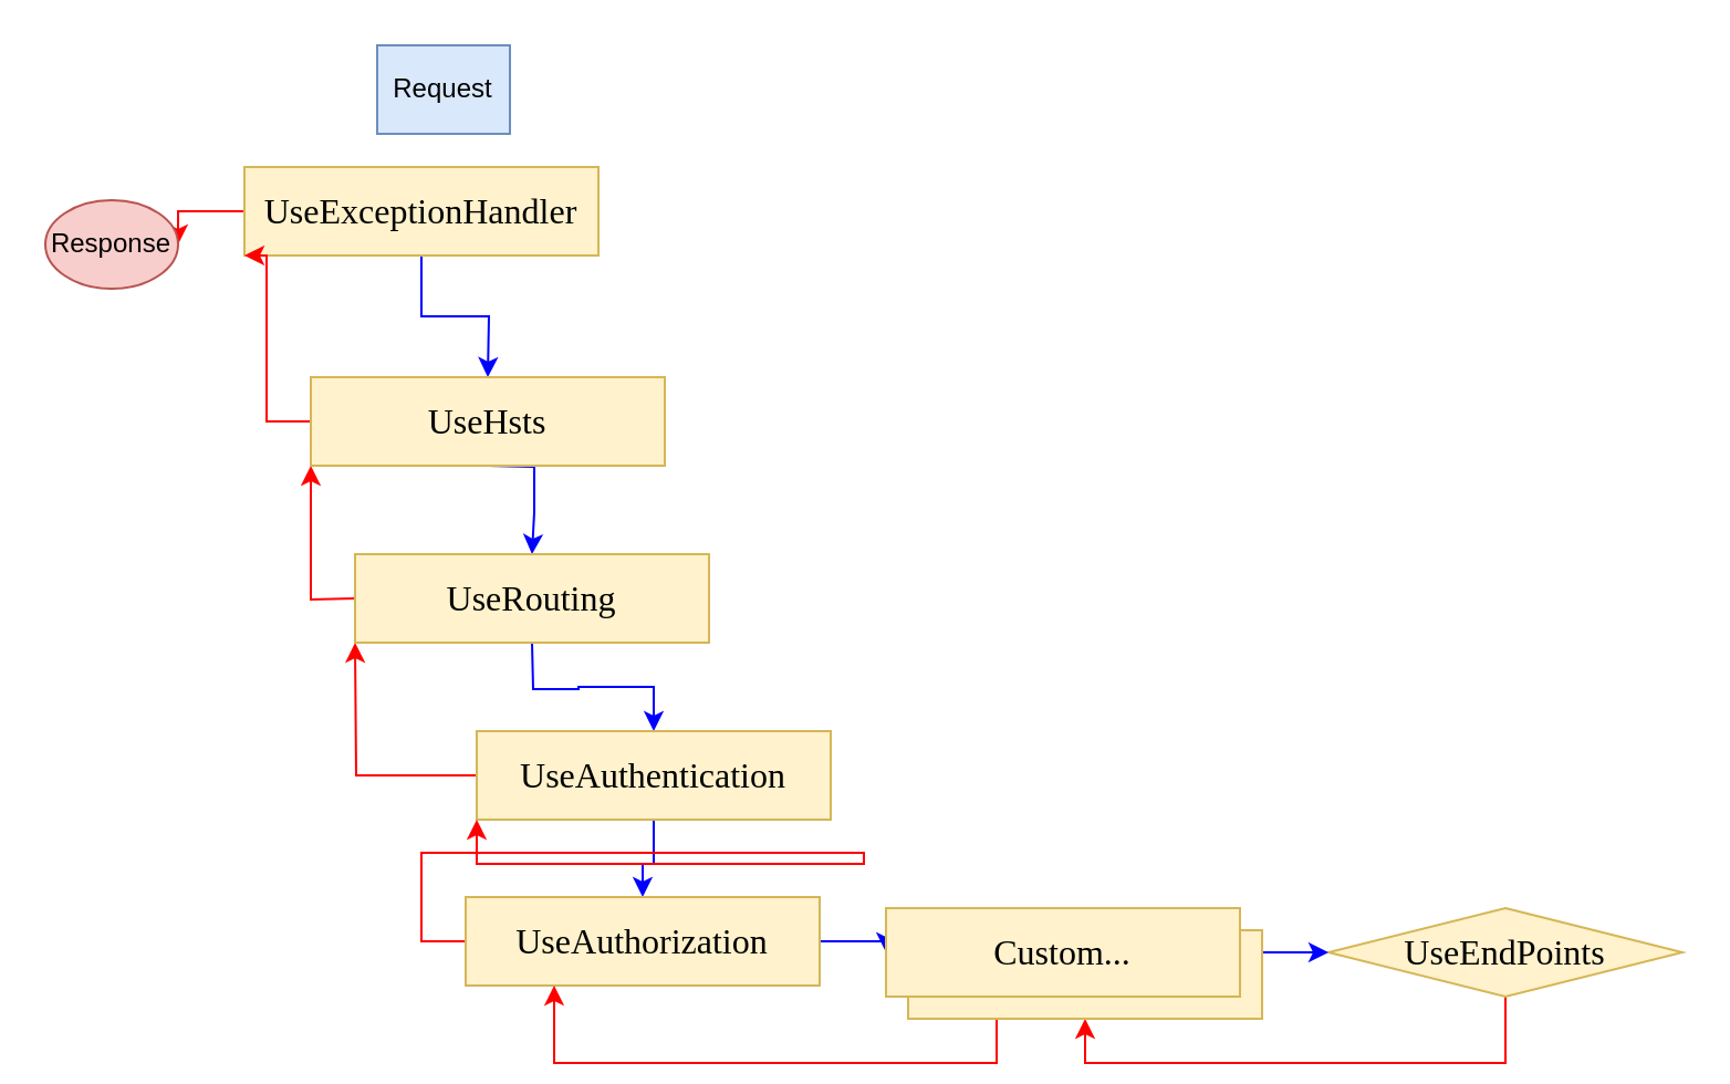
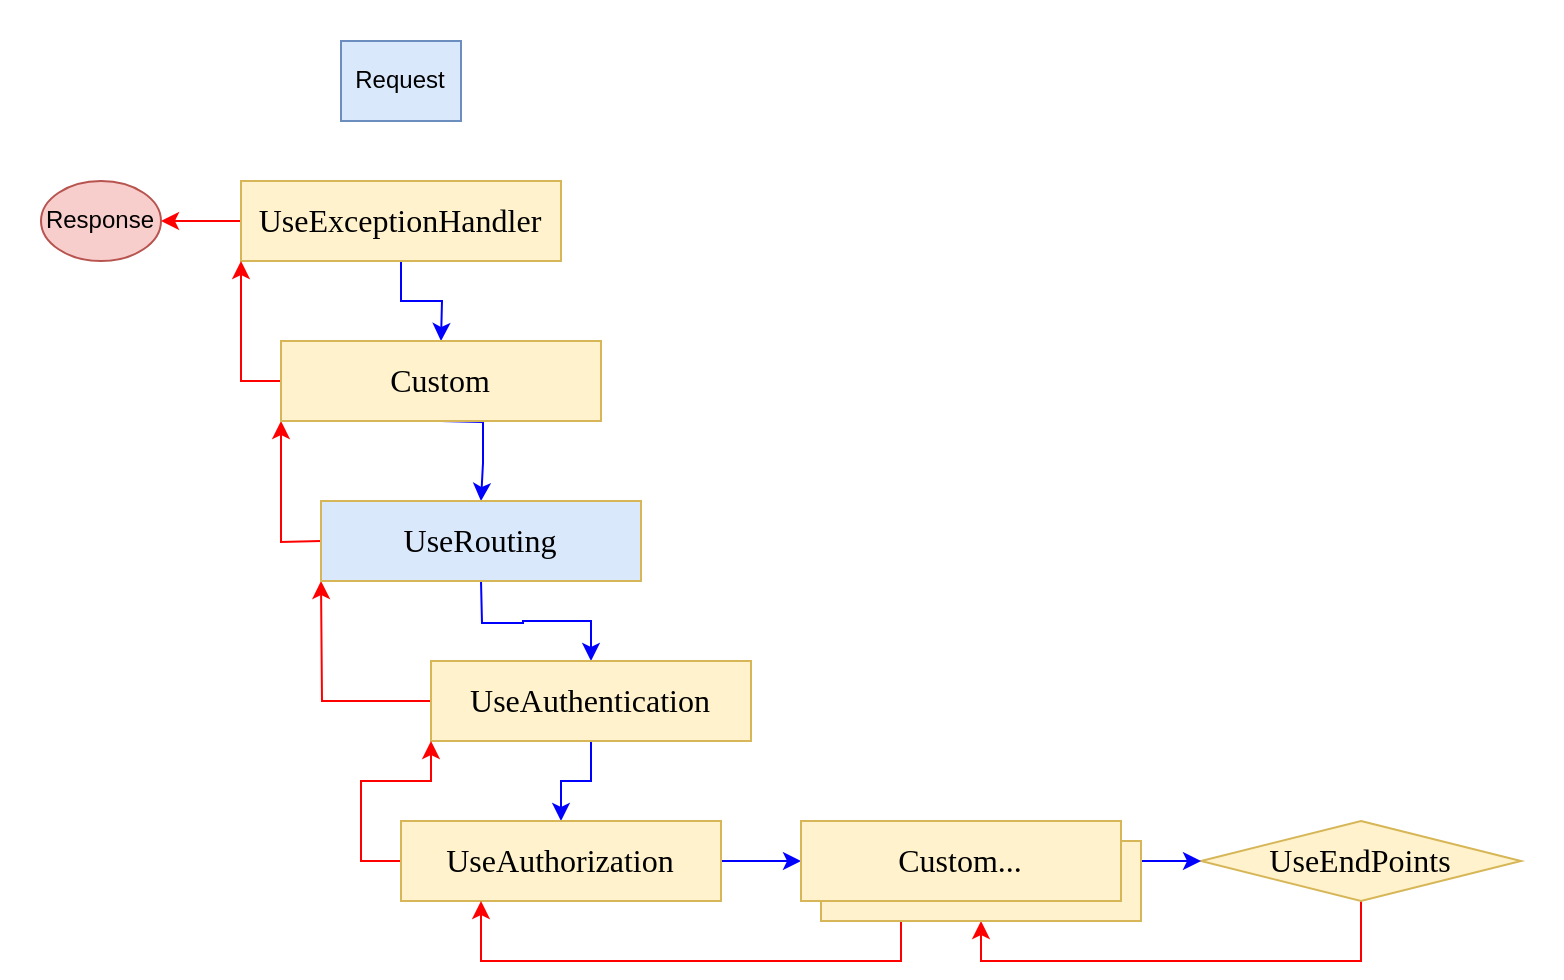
  <mxCell id="0" />
  <mxCell id="1" parent="0" />
  <mxCell id="2" style="edgeStyle=orthogonalEdgeStyle;rounded=0;orthogonalLoop=1;jettySize=auto;html=1;exitX=0;exitY=0.5;exitDx=0;exitDy=0;strokeColor=#FF0000;" parent="1" source="4" edge="1"><mxGeometry relative="1" as="geometry"><mxPoint x="80" y="110" as="targetPoint" /></mxGeometry></mxCell>
  <mxCell id="3" style="edgeStyle=orthogonalEdgeStyle;rounded=0;orthogonalLoop=1;jettySize=auto;html=1;exitX=0.5;exitY=1;exitDx=0;exitDy=0;entryX=0.5;entryY=0;entryDx=0;entryDy=0;strokeColor=#0000FF;" parent="1" source="4" edge="1"><mxGeometry relative="1" as="geometry"><mxPoint x="220" y="170" as="targetPoint" /></mxGeometry></mxCell>
- <mxCell id="4" value="&lt;div&gt;&lt;span style=&quot;font-size: 12pt; font-family: &amp;quot;Noto Sans KR&amp;quot;;&quot;&gt;UseExceptionHandler&lt;/span&gt;&lt;/div&gt;" style="rounded=0;whiteSpace=wrap;html=1;fillColor=#fff2cc;strokeColor=#d6b656;" parent="1" vertex="1"><mxGeometry x="110" y="75" width="160" height="40" as="geometry" /></mxCell>
+ <mxCell id="4" value="&lt;div&gt;&lt;span style=&quot;font-size: 12pt; font-family: &amp;quot;Noto Sans KR&amp;quot;;&quot;&gt;UseExceptionHandler&lt;/span&gt;&lt;/div&gt;" style="rounded=0;whiteSpace=wrap;html=1;fillColor=#fff2cc;strokeColor=#d6b656;" parent="1" vertex="1"><mxGeometry x="120" y="90" width="160" height="40" as="geometry" /></mxCell>
  <mxCell id="5" style="edgeStyle=orthogonalEdgeStyle;rounded=0;orthogonalLoop=1;jettySize=auto;html=1;exitX=0.5;exitY=1;exitDx=0;exitDy=0;entryX=0.5;entryY=0;entryDx=0;entryDy=0;strokeColor=#0000FF;" parent="1" target="9" edge="1"><mxGeometry relative="1" as="geometry"><mxPoint x="240" y="290" as="sourcePoint" /></mxGeometry></mxCell>
  <mxCell id="6" style="edgeStyle=orthogonalEdgeStyle;rounded=0;orthogonalLoop=1;jettySize=auto;html=1;exitX=0;exitY=0.5;exitDx=0;exitDy=0;entryX=0;entryY=1;entryDx=0;entryDy=0;strokeColor=#FF0000;" parent="1" edge="1"><mxGeometry relative="1" as="geometry"><mxPoint x="160" y="270" as="sourcePoint" /><mxPoint x="140" y="210" as="targetPoint" /></mxGeometry></mxCell>
  <mxCell id="7" style="edgeStyle=orthogonalEdgeStyle;rounded=0;orthogonalLoop=1;jettySize=auto;html=1;exitX=0.5;exitY=1;exitDx=0;exitDy=0;strokeColor=#0000FF;" parent="1" source="9" target="12" edge="1"><mxGeometry relative="1" as="geometry" /></mxCell>
  <mxCell id="8" style="edgeStyle=orthogonalEdgeStyle;rounded=0;orthogonalLoop=1;jettySize=auto;html=1;exitX=0;exitY=0.5;exitDx=0;exitDy=0;entryX=0;entryY=1;entryDx=0;entryDy=0;strokeColor=#FF0000;" parent="1" source="9" edge="1"><mxGeometry relative="1" as="geometry"><mxPoint x="160" y="290" as="targetPoint" /></mxGeometry></mxCell>
  <mxCell id="9" value="&lt;div&gt;&lt;span style=&quot;font-size: 12pt; font-family: &amp;quot;Noto Sans KR&amp;quot;;&quot;&gt;UseAuthentication&lt;/span&gt;&lt;/div&gt;" style="rounded=0;whiteSpace=wrap;html=1;fillColor=#fff2cc;strokeColor=#d6b656;" parent="1" vertex="1"><mxGeometry x="215" y="330" width="160" height="40" as="geometry" /></mxCell>
  <mxCell id="10" style="edgeStyle=orthogonalEdgeStyle;rounded=0;orthogonalLoop=1;jettySize=auto;html=1;exitX=0;exitY=0.5;exitDx=0;exitDy=0;entryX=0;entryY=1;entryDx=0;entryDy=0;strokeColor=#FF0000;" parent="1" source="12" target="9" edge="1"><mxGeometry relative="1" as="geometry" /></mxCell>
  <mxCell id="11" style="edgeStyle=orthogonalEdgeStyle;rounded=0;orthogonalLoop=1;jettySize=auto;html=1;exitX=1;exitY=0.5;exitDx=0;exitDy=0;strokeColor=#0000FF;" parent="1" source="12" edge="1"><mxGeometry relative="1" as="geometry"><mxPoint x="400" y="430" as="targetPoint" /></mxGeometry></mxCell>
- <mxCell id="12" value="&lt;div&gt;&lt;span style=&quot;font-size: 12pt; font-family: &amp;quot;Noto Sans KR&amp;quot;;&quot;&gt;UseAuthorization&lt;/span&gt;&lt;/div&gt;" style="rounded=0;whiteSpace=wrap;html=1;fillColor=#fff2cc;strokeColor=#d6b656;" parent="1" vertex="1"><mxGeometry x="210" y="405" width="160" height="40" as="geometry" /></mxCell>
+ <mxCell id="12" value="&lt;div&gt;&lt;span style=&quot;font-size: 12pt; font-family: &amp;quot;Noto Sans KR&amp;quot;;&quot;&gt;UseAuthorization&lt;/span&gt;&lt;/div&gt;" style="rounded=0;whiteSpace=wrap;html=1;fillColor=#fff2cc;strokeColor=#d6b656;" parent="1" vertex="1"><mxGeometry x="200" y="410" width="160" height="40" as="geometry" /></mxCell>
  <mxCell id="13" style="edgeStyle=orthogonalEdgeStyle;rounded=0;orthogonalLoop=1;jettySize=auto;html=1;exitX=0.5;exitY=1;exitDx=0;exitDy=0;entryX=0.5;entryY=0;entryDx=0;entryDy=0;strokeColor=#0000FF;" parent="1" edge="1"><mxGeometry relative="1" as="geometry"><mxPoint x="220" y="210" as="sourcePoint" /><mxPoint x="240" y="250" as="targetPoint" /></mxGeometry></mxCell>
  <mxCell id="14" style="edgeStyle=orthogonalEdgeStyle;rounded=0;orthogonalLoop=1;jettySize=auto;html=1;exitX=0;exitY=0.5;exitDx=0;exitDy=0;entryX=0;entryY=1;entryDx=0;entryDy=0;strokeColor=#FF0000;" parent="1" target="4" edge="1"><mxGeometry relative="1" as="geometry"><mxPoint x="140" y="190" as="sourcePoint" /><Array as="points"><mxPoint x="120" y="190" /></Array></mxGeometry></mxCell>
  <mxCell id="15" style="edgeStyle=orthogonalEdgeStyle;rounded=0;orthogonalLoop=1;jettySize=auto;html=1;exitX=0.5;exitY=1;exitDx=0;exitDy=0;strokeColor=#FF0000;entryX=0.5;entryY=1;entryDx=0;entryDy=0;" parent="1" source="16" target="21" edge="1"><mxGeometry relative="1" as="geometry"><mxPoint x="480" y="530" as="targetPoint" /></mxGeometry></mxCell>
  <mxCell id="16" value="&lt;div&gt;&lt;span style=&quot;font-size: 12pt; font-family: &amp;quot;Noto Sans KR&amp;quot;;&quot;&gt;UseEndPoints&lt;/span&gt;&lt;/div&gt;" style="rhombus;whiteSpace=wrap;html=1;fillColor=#fff2cc;strokeColor=#d6b656;" parent="1" vertex="1"><mxGeometry x="600" y="410" width="160" height="40" as="geometry" /></mxCell>
  <mxCell id="17" style="edgeStyle=orthogonalEdgeStyle;rounded=0;orthogonalLoop=1;jettySize=auto;html=1;exitX=1;exitY=0.5;exitDx=0;exitDy=0;entryX=0;entryY=0.5;entryDx=0;entryDy=0;strokeColor=#0000FF;" parent="1" source="22" target="16" edge="1"><mxGeometry relative="1" as="geometry" /></mxCell>
  <mxCell id="18" style="edgeStyle=orthogonalEdgeStyle;rounded=0;orthogonalLoop=1;jettySize=auto;html=1;exitX=0.25;exitY=1;exitDx=0;exitDy=0;entryX=0.25;entryY=1;entryDx=0;entryDy=0;strokeColor=#FF0000;" parent="1" source="21" target="12" edge="1"><mxGeometry relative="1" as="geometry" /></mxCell>
  <mxCell id="19" value="Response" style="ellipse;whiteSpace=wrap;html=1;fillColor=#f8cecc;strokeColor=#b85450;" parent="1" vertex="1"><mxGeometry x="20" y="90" width="60" height="40" as="geometry" /></mxCell>
  <mxCell id="20" value="Request" style="whiteSpace=wrap;html=1;fillColor=#dae8fc;strokeColor=#6c8ebf;rounded=0;" parent="1" vertex="1"><mxGeometry x="170" y="20" width="60" height="40" as="geometry" /></mxCell>
  <mxCell id="21" value="&lt;div&gt;&lt;span style=&quot;font-size: 12pt; font-family: &amp;quot;Noto Sans KR&amp;quot;;&quot;&gt;Custom...&lt;/span&gt;&lt;/div&gt;" style="rounded=0;whiteSpace=wrap;html=1;fillColor=#fff2cc;strokeColor=#d6b656;" parent="1" vertex="1"><mxGeometry x="410" y="420" width="160" height="40" as="geometry" /></mxCell>
  <mxCell id="22" value="&lt;div&gt;&lt;span style=&quot;font-size: 12pt; font-family: &amp;quot;Noto Sans KR&amp;quot;;&quot;&gt;Custom...&lt;/span&gt;&lt;/div&gt;" style="rounded=0;whiteSpace=wrap;html=1;fillColor=#fff2cc;strokeColor=#d6b656;" parent="1" vertex="1"><mxGeometry x="400" y="410" width="160" height="40" as="geometry" /></mxCell>
- <mxCell id="23" value="&lt;div&gt;&lt;span style=&quot;font-size: 12pt; font-family: &amp;quot;Noto Sans KR&amp;quot;;&quot;&gt;UseHsts&lt;/span&gt;&lt;/div&gt;" style="rounded=0;whiteSpace=wrap;html=1;fillColor=#fff2cc;strokeColor=#d6b656;" vertex="1" parent="1"><mxGeometry x="140" y="170" width="160" height="40" as="geometry" /></mxCell>
- <mxCell id="24" value="&lt;div&gt;&lt;span style=&quot;font-size: 12pt; font-family: &amp;quot;Noto Sans KR&amp;quot;;&quot;&gt;UseRouting&lt;/span&gt;&lt;/div&gt;" style="rounded=0;whiteSpace=wrap;html=1;fillColor=#fff2cc;strokeColor=#d6b656;" vertex="1" parent="1"><mxGeometry x="160" y="250" width="160" height="40" as="geometry" /></mxCell>
+ <mxCell id="23" value="&lt;div&gt;&lt;span style=&quot;font-size: 12pt; font-family: &amp;quot;Noto Sans KR&amp;quot;;&quot;&gt;Custom&lt;/span&gt;&lt;/div&gt;" style="rounded=0;whiteSpace=wrap;html=1;fillColor=#fff2cc;strokeColor=#d6b656;" vertex="1" parent="1"><mxGeometry x="140" y="170" width="160" height="40" as="geometry" /></mxCell>
+ <mxCell id="24" value="&lt;div&gt;&lt;span style=&quot;font-size: 12pt; font-family: &amp;quot;Noto Sans KR&amp;quot;;&quot;&gt;UseRouting&lt;/span&gt;&lt;/div&gt;" style="rounded=0;whiteSpace=wrap;html=1;fillColor=#dae8fc;strokeColor=#d6b656;" vertex="1" parent="1"><mxGeometry x="160" y="250" width="160" height="40" as="geometry" /></mxCell>
